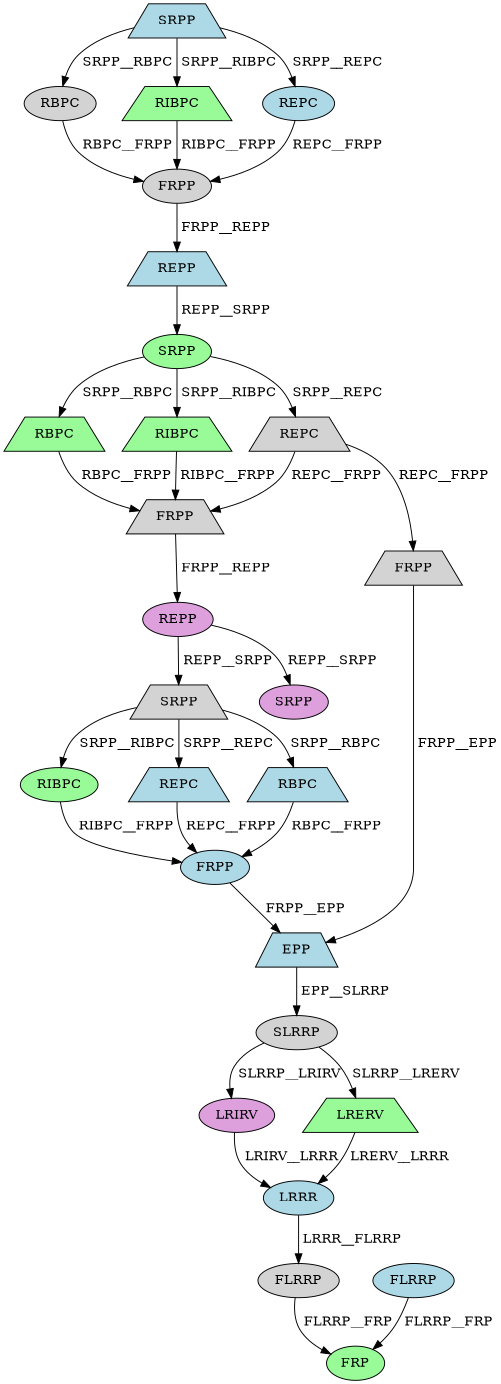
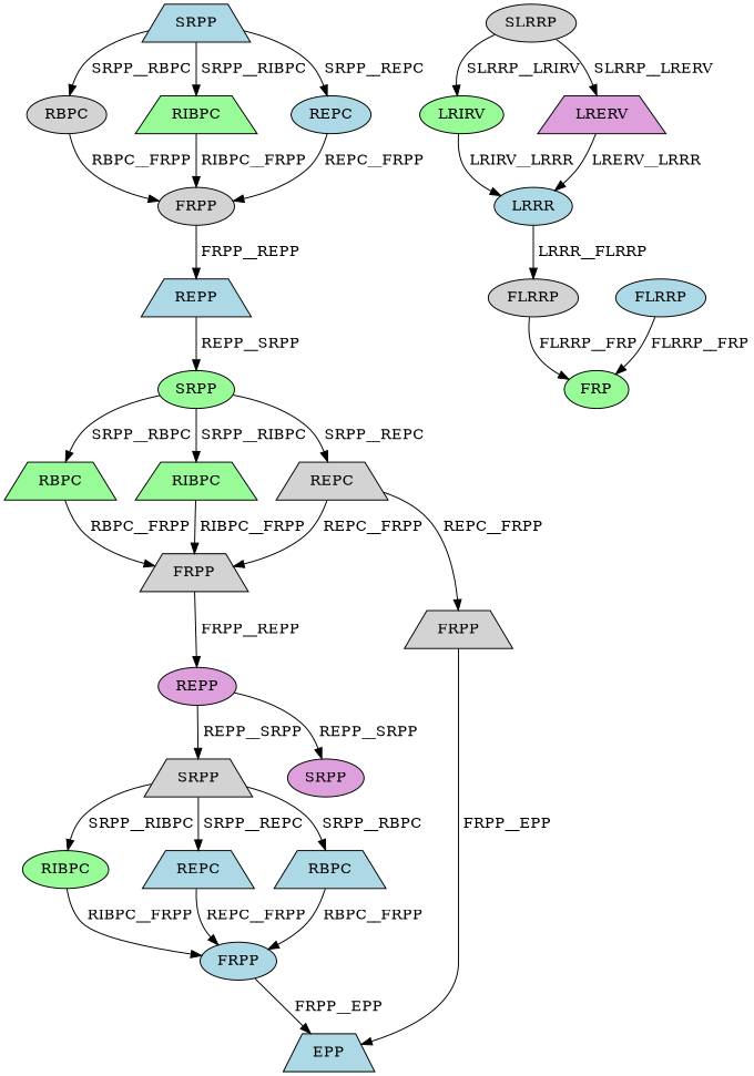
  digraph {
    node [color=black fillcolor=lightblue fontcolor=black shape=ellipse style=filled]
    edge [color=black fontcolor=black]
    n1 [label=SRPP shape=trapezium]
    n2 [fillcolor=lightgrey label=RBPC]
    n3 [fillcolor=palegreen label=RIBPC shape=trapezium]
    n4 [label=REPC]
    n5 [fillcolor=lightgrey label=FRPP]
    n6 [label=REPP shape=trapezium]
    n7 [fillcolor=palegreen label=SRPP]
    n8 [fillcolor=palegreen label=RBPC shape=trapezium]
    n9 [fillcolor=palegreen label=RIBPC shape=trapezium]
    n10 [fillcolor=lightgrey label=REPC shape=trapezium]
    n11 [fillcolor=lightgrey label=FRPP shape=trapezium]
    n12 [fillcolor=lightgrey label=FRPP shape=trapezium]
    n13 [fillcolor=plum label=REPP]
    n14 [label=EPP shape=trapezium]
    n15 [fillcolor=lightgrey label=SRPP shape=trapezium]
    n16 [fillcolor=plum label=SRPP]
    n17 [fillcolor=palegreen label=RIBPC]
    n18 [label=REPC shape=trapezium]
    n19 [label=RBPC shape=trapezium]
    n20 [label=FRPP]
    n21 [fillcolor=lightgrey label=SLRRP]
-   n22 [fillcolor=plum label=LRIRV]
-   n23 [fillcolor=palegreen label=LRERV shape=trapezium]
+   n22 [fillcolor=palegreen label=LRIRV]
+   n23 [fillcolor=plum label=LRERV shape=trapezium]
    n24 [label=LRRR]
    n25 [fillcolor=lightgrey label=FLRRP]
    n26 [label=FLRRP]
    n27 [fillcolor=palegreen label=FRP]
    n1 -> n2 [label=" SRPP__RBPC"]
    n1 -> n3 [label=" SRPP__RIBPC"]
    n1 -> n4 [label=" SRPP__REPC"]
    n2 -> n5 [label=" RBPC__FRPP"]
    n3 -> n5 [label=" RIBPC__FRPP"]
    n4 -> n5 [label=" REPC__FRPP"]
    n5 -> n6 [label=" FRPP__REPP"]
    n6 -> n7 [label=" REPP__SRPP"]
    n7 -> n8 [label=" SRPP__RBPC"]
    n7 -> n9 [label=" SRPP__RIBPC"]
    n7 -> n10 [label=" SRPP__REPC"]
    n8 -> n11 [label=" RBPC__FRPP"]
    n9 -> n11 [label=" RIBPC__FRPP"]
    n10 -> n11 [label=" REPC__FRPP"]
    n10 -> n12 [label=" REPC__FRPP"]
    n11 -> n13 [label=" FRPP__REPP"]
    n12 -> n14 [label=" FRPP__EPP"]
    n13 -> n15 [label=" REPP__SRPP"]
    n13 -> n16 [label=" REPP__SRPP"]
-   n14 -> n21 [label=" EPP__SLRRP"]
    n15 -> n17 [label=" SRPP__RIBPC"]
    n15 -> n18 [label=" SRPP__REPC"]
    n15 -> n19 [label=" SRPP__RBPC"]
    n17 -> n20 [label=" RIBPC__FRPP"]
    n18 -> n20 [label=" REPC__FRPP"]
    n19 -> n20 [label=" RBPC__FRPP"]
    n20 -> n14 [label=" FRPP__EPP"]
    n21 -> n22 [label=" SLRRP__LRIRV"]
    n21 -> n23 [label=" SLRRP__LRERV"]
    n22 -> n24 [label=" LRIRV__LRRR"]
    n23 -> n24 [label=" LRERV__LRRR"]
    n24 -> n25 [label=" LRRR__FLRRP"]
    n25 -> n27 [label=" FLRRP__FRP"]
    n26 -> n27 [label=" FLRRP__FRP"]
  }
